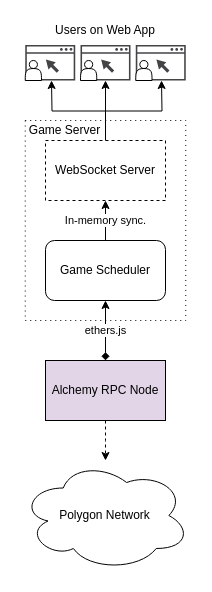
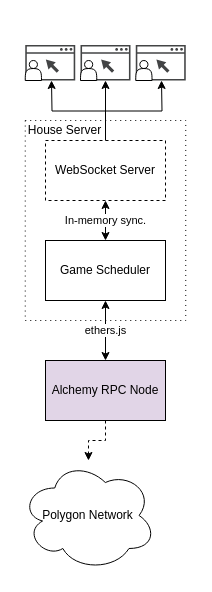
  <mxCell id="0" />
  <mxCell id="1" parent="0" />
  <mxCell id="2" value="" style="rounded=0;whiteSpace=wrap;html=1;fillColor=none;dashed=1;dashPattern=1 4;" vertex="1" parent="1"><mxGeometry x="24.74" y="120" width="160.52" height="200" as="geometry" /></mxCell>
  <mxCell id="3" style="edgeStyle=orthogonalEdgeStyle;rounded=0;orthogonalLoop=1;jettySize=auto;html=1;exitX=0.5;exitY=0;exitDx=0;exitDy=0;entryX=0.5;entryY=1;entryDx=0;entryDy=0;" edge="1" parent="1" source="7"><mxGeometry relative="1" as="geometry"><mxPoint x="105" y="80" as="targetPoint" /></mxGeometry></mxCell>
  <mxCell id="4" style="edgeStyle=orthogonalEdgeStyle;rounded=0;orthogonalLoop=1;jettySize=auto;html=1;exitX=0.5;exitY=0;exitDx=0;exitDy=0;entryX=0.5;entryY=1;entryDx=0;entryDy=0;" edge="1" parent="1" source="7"><mxGeometry relative="1" as="geometry"><mxPoint x="161" y="80" as="targetPoint" /></mxGeometry></mxCell>
  <mxCell id="5" style="edgeStyle=orthogonalEdgeStyle;rounded=0;orthogonalLoop=1;jettySize=auto;html=1;exitX=0.5;exitY=0;exitDx=0;exitDy=0;entryX=0.5;entryY=1;entryDx=0;entryDy=0;" edge="1" parent="1" source="7"><mxGeometry relative="1" as="geometry"><mxPoint x="51" y="80" as="targetPoint" /></mxGeometry></mxCell>
- <mxCell id="6" value="In-memory sync." style="edgeStyle=orthogonalEdgeStyle;rounded=0;orthogonalLoop=1;jettySize=auto;html=1;exitX=0.5;exitY=1;exitDx=0;exitDy=0;entryX=0.5;entryY=0;entryDx=0;entryDy=0;startArrow=classic;startFill=1;endArrow=none;" edge="1" parent="1" source="7" target="12"><mxGeometry relative="1" as="geometry" /></mxCell>
+ <mxCell id="6" value="In-memory sync." style="edgeStyle=orthogonalEdgeStyle;rounded=0;orthogonalLoop=1;jettySize=auto;html=1;exitX=0.5;exitY=1;exitDx=0;exitDy=0;entryX=0.5;entryY=0;entryDx=0;entryDy=0;startArrow=classic;startFill=1;" edge="1" parent="1" source="7" target="12"><mxGeometry relative="1" as="geometry" /></mxCell>
  <mxCell id="7" value="WebSocket Server" style="rounded=0;whiteSpace=wrap;html=1;dashed=1;" vertex="1" parent="1"><mxGeometry x="45" y="140" width="120" height="60" as="geometry" /></mxCell>
- <mxCell id="8" value="Polygon Network" style="ellipse;shape=cloud;whiteSpace=wrap;html=1;" vertex="1" parent="1"><mxGeometry x="20.47" y="460" width="169.05" height="110" as="geometry" /></mxCell>
+ <mxCell id="8" value="Polygon Network" style="ellipse;shape=cloud;whiteSpace=wrap;html=1;" vertex="1" parent="1"><mxGeometry x="20.47" y="460" width="135" height="110" as="geometry" /></mxCell>
  <mxCell id="9" style="edgeStyle=orthogonalEdgeStyle;rounded=0;orthogonalLoop=1;jettySize=auto;html=1;exitX=0.5;exitY=1;exitDx=0;exitDy=0;dashed=1;" edge="1" parent="1" source="10" target="8"><mxGeometry relative="1" as="geometry" /></mxCell>
  <mxCell id="10" value="Alchemy RPC Node" style="rounded=0;whiteSpace=wrap;html=1;fillColor=#e1d5e7;" vertex="1" parent="1"><mxGeometry x="45" y="360" width="120" height="60" as="geometry" /></mxCell>
- <mxCell id="11" value="ethers.js" style="edgeStyle=orthogonalEdgeStyle;rounded=0;orthogonalLoop=1;jettySize=auto;html=1;exitX=0.5;exitY=1;exitDx=0;exitDy=0;entryX=0.5;entryY=0;entryDx=0;entryDy=0;startArrow=classic;startFill=1;endArrow=diamond;" edge="1" parent="1" source="12" target="10"><mxGeometry relative="1" as="geometry" /></mxCell>
- <mxCell id="12" value="Game Scheduler" style="whiteSpace=wrap;html=1;fillColor=default;rounded=1;" vertex="1" parent="1"><mxGeometry x="45" y="240" width="120" height="60" as="geometry" /></mxCell>
- <mxCell id="13" value="Game Server" style="text;html=1;strokeColor=none;fillColor=none;align=center;verticalAlign=middle;whiteSpace=wrap;rounded=0;dashed=1;dashPattern=1 4;" vertex="1" parent="1"><mxGeometry x="24.74" y="120" width="78.53" height="20" as="geometry" /></mxCell>
+ <mxCell id="11" value="ethers.js" style="edgeStyle=orthogonalEdgeStyle;rounded=0;orthogonalLoop=1;jettySize=auto;html=1;exitX=0.5;exitY=1;exitDx=0;exitDy=0;entryX=0.5;entryY=0;entryDx=0;entryDy=0;startArrow=classic;startFill=1;" edge="1" parent="1" source="12" target="10"><mxGeometry relative="1" as="geometry" /></mxCell>
+ <mxCell id="12" value="Game Scheduler" style="rounded=0;whiteSpace=wrap;html=1;fillColor=default;" vertex="1" parent="1"><mxGeometry x="45" y="240" width="120" height="60" as="geometry" /></mxCell>
+ <mxCell id="13" value="House Server" style="text;html=1;strokeColor=none;fillColor=none;align=center;verticalAlign=middle;whiteSpace=wrap;rounded=0;dashed=1;dashPattern=1 4;" vertex="1" parent="1"><mxGeometry x="24.74" y="120" width="78.53" height="20" as="geometry" /></mxCell>
  <mxCell id="14" value="" style="sketch=0;pointerEvents=1;shadow=0;dashed=0;html=1;strokeColor=none;fillColor=#434445;aspect=fixed;labelPosition=center;verticalLabelPosition=bottom;verticalAlign=top;align=center;outlineConnect=0;shape=mxgraph.vvd.web_browser;dashPattern=1 4;" vertex="1" parent="1"><mxGeometry x="24.74" y="44.5" width="50" height="35.5" as="geometry" /></mxCell>
  <mxCell id="15" value="" style="sketch=0;pointerEvents=1;shadow=0;dashed=0;html=1;strokeColor=none;fillColor=#434445;aspect=fixed;labelPosition=center;verticalLabelPosition=bottom;verticalAlign=top;align=center;outlineConnect=0;shape=mxgraph.vvd.web_browser;dashPattern=1 4;" vertex="1" parent="1"><mxGeometry x="80" y="44.5" width="50" height="35.5" as="geometry" /></mxCell>
  <mxCell id="16" value="" style="sketch=0;pointerEvents=1;shadow=0;dashed=0;html=1;strokeColor=none;fillColor=#434445;aspect=fixed;labelPosition=center;verticalLabelPosition=bottom;verticalAlign=top;align=center;outlineConnect=0;shape=mxgraph.vvd.web_browser;dashPattern=1 4;" vertex="1" parent="1"><mxGeometry x="135.26" y="44.5" width="50" height="35.5" as="geometry" /></mxCell>
  <mxCell id="17" value="" style="shape=actor;whiteSpace=wrap;html=1;fillColor=default;" vertex="1" parent="1"><mxGeometry x="24.74" y="60" width="16.26" height="20" as="geometry" /></mxCell>
  <mxCell id="18" value="" style="shape=actor;whiteSpace=wrap;html=1;fillColor=default;" vertex="1" parent="1"><mxGeometry x="80" y="60" width="16.26" height="20" as="geometry" /></mxCell>
  <mxCell id="19" value="" style="shape=actor;whiteSpace=wrap;html=1;fillColor=default;" vertex="1" parent="1"><mxGeometry x="135.26" y="60" width="16.26" height="20" as="geometry" /></mxCell>
- <mxCell id="20" value="Users on Web App" style="text;html=1;strokeColor=none;fillColor=none;align=center;verticalAlign=middle;whiteSpace=wrap;rounded=0;" vertex="1" parent="1"><mxGeometry x="47" y="20" width="116" height="20" as="geometry" /></mxCell>
